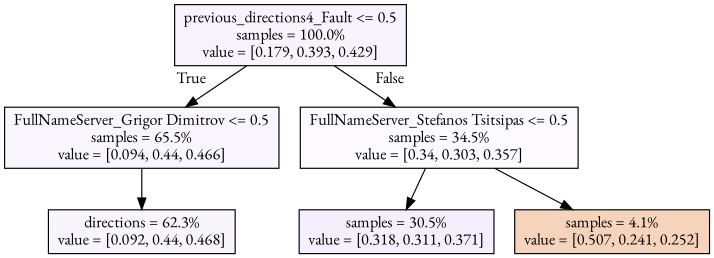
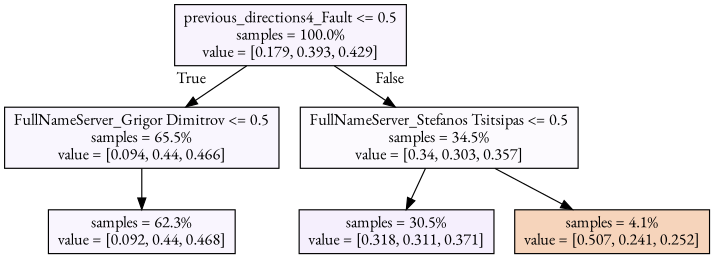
  digraph {
    fontname="EB Garamond"
    node [color=black fontname="EB Garamond" shape=box style=filled]
    edge [fontname="EB Garamond"]
    n1 [fillcolor="#f8f3fd" label="previous_directions4_Fault <= 0.5\nsamples = 100.0%\nvalue = [0.179, 0.393, 0.429]"]
    n2 [fillcolor="#f9f6fe" label="FullNameServer_Grigor Dimitrov <= 0.5\nsamples = 65.5%\nvalue = [0.094, 0.44, 0.466]"]
    n3 [fillcolor="#fcfafe" label="FullNameServer_Stefanos Tsitsipas <= 0.5\nsamples = 34.5%\nvalue = [0.34, 0.303, 0.357]"]
-   n4 [fillcolor="#f9f5fe" label="directions = 62.3%\nvalue = [0.092, 0.44, 0.468]"]
+   n4 [fillcolor="#f9f5fe" label="samples = 62.3%\nvalue = [0.092, 0.44, 0.468]"]
    n5 [fillcolor="#f5effd" label="samples = 30.5%\nvalue = [0.318, 0.311, 0.371]"]
    n6 [fillcolor="#f6d4bb" label="samples = 4.1%\nvalue = [0.507, 0.241, 0.252]"]
    n1 -> n2 [headlabel=True labelangle=45 labeldistance=2.5]
    n1 -> n3 [headlabel=False labelangle=-45 labeldistance=2.5]
    n2 -> n4
    n3 -> n5
    n3 -> n6
  }
